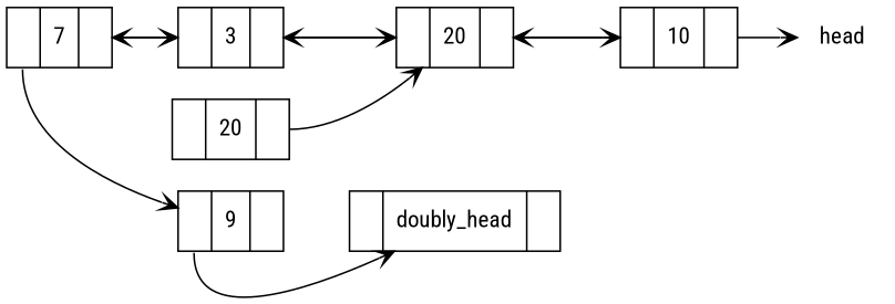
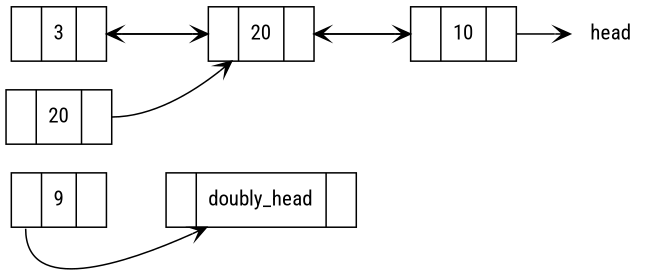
  digraph {
    fontname="Roboto Condensed"
    rankdir=LR
    node [fontname="Roboto Condensed" shape=record]
    edge [arrowhead=vee fontname="Roboto Condensed" tailclip=false tailport=prev]
    n1 [label="{ <prev> | doubly_head | <next>  }"]
    n2 [label="{ <prev> | 9 | <next>  }"]
    n3 [label="{ <prev> | 3 | <next>  }"]
-   n4 [label="{ <prev> | 7 | <next>  }"]
    n5 [label="{ <prev> | 20 | <next>  }"]
    n6 [label="{ <prev> | 10 | <next>  }"]
    n7 [label=head shape=none]
    n8 [label="{ <prev> | 20 | <next>  }"]
    n2 -> n1
-   n3 -> n4
    n3 -> n5 [tailport=next]
-   n4 -> n2
-   n4 -> n3 [tailport=next]
    n5 -> n3
    n5 -> n6 [tailport=next]
    n6 -> n5
    n6 -> n7 [tailport=next]
    n8 -> n5 [tailport=next]
  }
